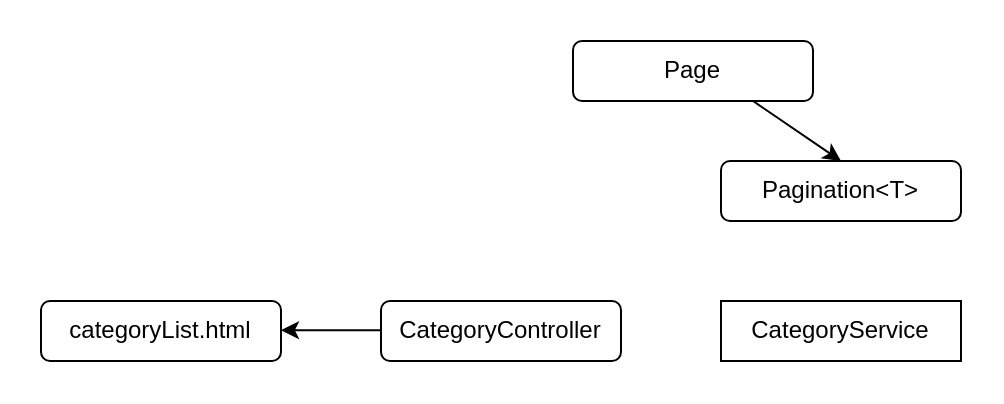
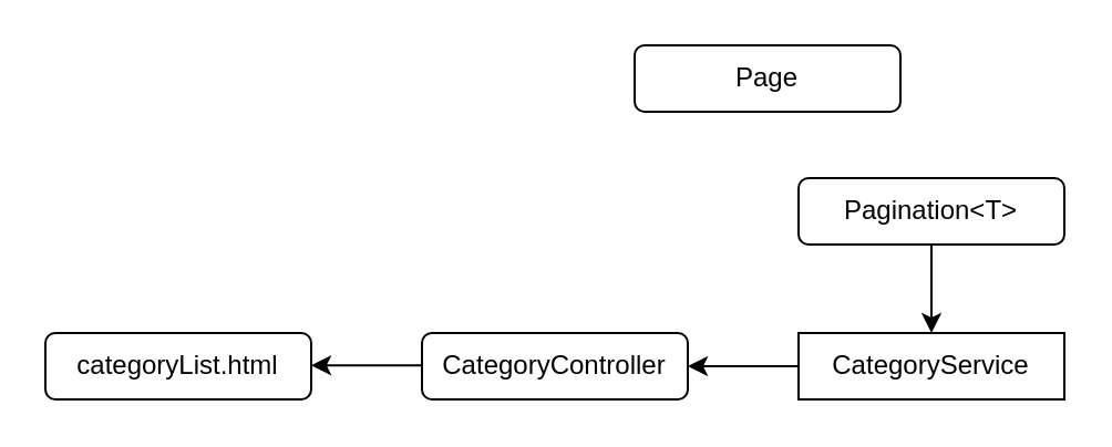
  <mxCell id="0" />
  <mxCell id="1" parent="0" />
  <mxCell id="2" value="Page" style="rounded=1;whiteSpace=wrap;html=1;" vertex="1" parent="1"><mxGeometry x="286" y="20" width="120" height="30" as="geometry" /></mxCell>
  <mxCell id="3" value="Pagination&amp;lt;T&amp;gt;" style="rounded=1;whiteSpace=wrap;html=1;" vertex="1" parent="1"><mxGeometry x="360" y="80" width="120" height="30" as="geometry" /></mxCell>
  <mxCell id="4" value="CategoryService" style="whiteSpace=wrap;html=1;rounded=0;" vertex="1" parent="1"><mxGeometry x="360" y="150" width="120" height="30" as="geometry" /></mxCell>
- <mxCell id="5" value="" style="endArrow=classic;html=1;exitX=0.75;exitY=1;exitDx=0;exitDy=0;entryX=0.5;entryY=0;entryDx=0;entryDy=0;" edge="1" parent="1" source="2" target="3"><mxGeometry width="50" height="50" relative="1" as="geometry"><mxPoint x="300" y="120" as="sourcePoint" /><mxPoint x="350" y="70" as="targetPoint" /></mxGeometry></mxCell>
+ <mxCell id="6" value="" style="endArrow=classic;html=1;exitX=0.5;exitY=1;exitDx=0;exitDy=0;entryX=0.5;entryY=0;entryDx=0;entryDy=0;" edge="1" parent="1" source="3" target="4"><mxGeometry width="50" height="50" relative="1" as="geometry"><mxPoint x="420" y="260" as="sourcePoint" /><mxPoint x="470" y="210" as="targetPoint" /></mxGeometry></mxCell>
  <mxCell id="7" value="CategoryController" style="rounded=1;whiteSpace=wrap;html=1;" vertex="1" parent="1"><mxGeometry x="190" y="150" width="120" height="30" as="geometry" /></mxCell>
+ <mxCell id="8" value="" style="endArrow=classic;html=1;entryX=1;entryY=0.5;entryDx=0;entryDy=0;exitX=0;exitY=0.5;exitDx=0;exitDy=0;" edge="1" parent="1" source="4" target="7"><mxGeometry width="50" height="50" relative="1" as="geometry"><mxPoint x="290" y="260" as="sourcePoint" /><mxPoint x="340" y="210" as="targetPoint" /></mxGeometry></mxCell>
  <mxCell id="9" value="categoryList.html" style="rounded=1;whiteSpace=wrap;html=1;" vertex="1" parent="1"><mxGeometry x="20" y="150" width="120" height="30" as="geometry" /></mxCell>
  <mxCell id="10" value="" style="endArrow=classic;html=1;entryX=1;entryY=0.5;entryDx=0;entryDy=0;exitX=0;exitY=0.5;exitDx=0;exitDy=0;" edge="1" parent="1"><mxGeometry width="50" height="50" relative="1" as="geometry"><mxPoint x="190" y="164.58" as="sourcePoint" /><mxPoint x="140" y="164.58" as="targetPoint" /></mxGeometry></mxCell>
